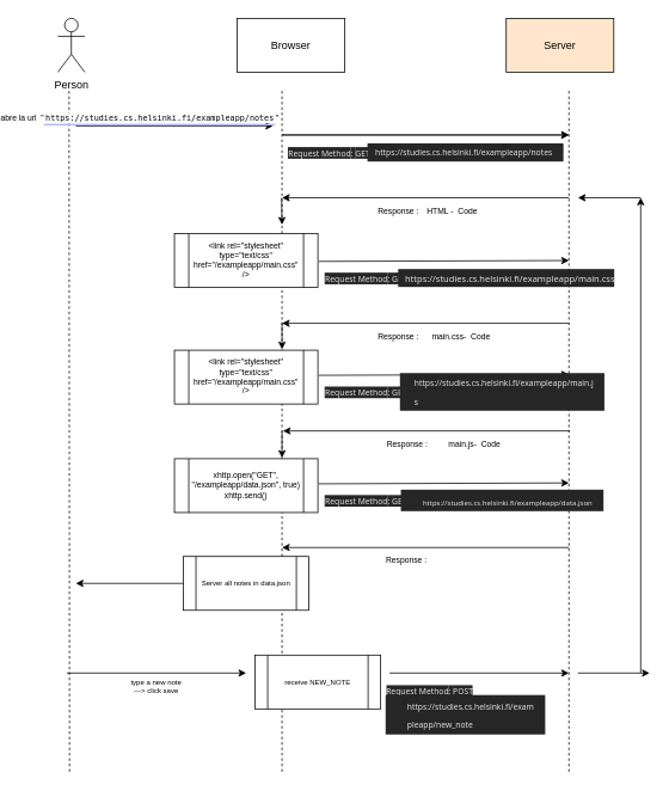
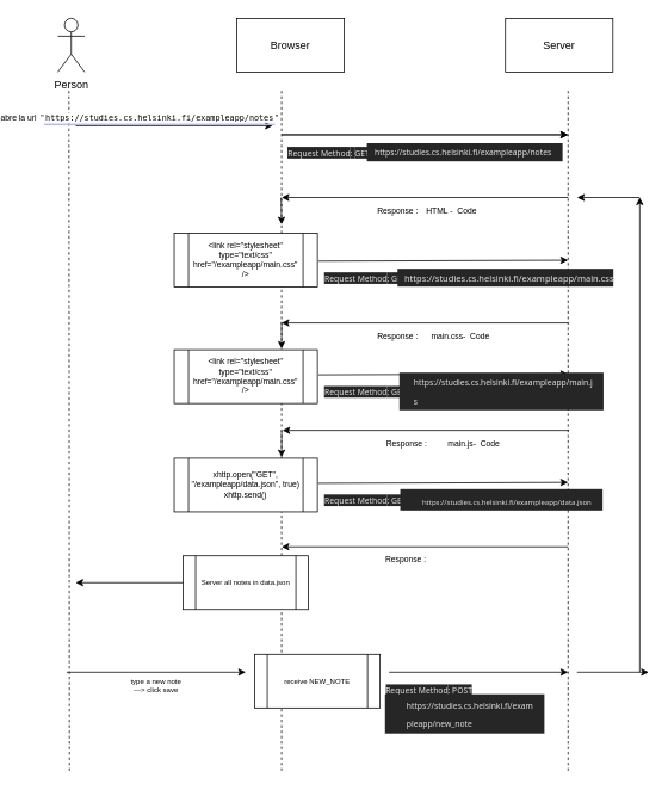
  <mxCell id="0" />
  <mxCell id="1" parent="0" />
  <mxCell id="2" value="Person" style="shape=umlActor;verticalLabelPosition=bottom;verticalAlign=top;html=1;outlineConnect=0;" vertex="1" parent="1"><mxGeometry x="20" y="20" width="30" height="60" as="geometry" /></mxCell>
  <mxCell id="3" value="Browser" style="rounded=0;whiteSpace=wrap;html=1;" vertex="1" parent="1"><mxGeometry x="220" y="20" width="120" height="60" as="geometry" /></mxCell>
- <mxCell id="4" value="Server&lt;br&gt;" style="rounded=0;whiteSpace=wrap;html=1;fillColor=#ffe6cc;" vertex="1" parent="1"><mxGeometry x="520" y="20" width="120" height="60" as="geometry" /></mxCell>
+ <mxCell id="4" value="Server&lt;br&gt;" style="rounded=0;whiteSpace=wrap;html=1;" vertex="1" parent="1"><mxGeometry x="520" y="20" width="120" height="60" as="geometry" /></mxCell>
  <mxCell id="5" value="" style="endArrow=none;dashed=1;html=1;" edge="1" parent="1"><mxGeometry width="50" height="50" relative="1" as="geometry"><mxPoint x="33" y="860" as="sourcePoint" /><mxPoint x="32.5" y="100" as="targetPoint" /><Array as="points"><mxPoint x="32.5" y="150" /></Array></mxGeometry></mxCell>
  <mxCell id="6" value="" style="endArrow=none;dashed=1;html=1;" edge="1" parent="1"><mxGeometry width="50" height="50" relative="1" as="geometry"><mxPoint x="270" y="860" as="sourcePoint" /><mxPoint x="270" y="100" as="targetPoint" /><Array as="points"><mxPoint x="270" y="150" /></Array></mxGeometry></mxCell>
  <mxCell id="7" value="" style="endArrow=none;dashed=1;html=1;" edge="1" parent="1"><mxGeometry width="50" height="50" relative="1" as="geometry"><mxPoint x="590" y="860" as="sourcePoint" /><mxPoint x="590" y="100" as="targetPoint" /><Array as="points"><mxPoint x="590" y="150" /></Array></mxGeometry></mxCell>
  <mxCell id="8" value="" style="endArrow=classic;html=1;" edge="1" parent="1"><mxGeometry width="50" height="50" relative="1" as="geometry"><mxPoint x="40" y="140" as="sourcePoint" /><mxPoint x="260" y="140" as="targetPoint" /></mxGeometry></mxCell>
  <mxCell id="9" value="abre la url&amp;nbsp; &quot;&lt;a style=&quot;box-sizing: inherit; background-color: transparent; color: var(--color-text); text-decoration-line: none; border-width: 0px 0px 2px; border-color: rgb(178, 187, 240); border-image: initial; border-style: solid; padding: 2px; font-family: &amp;quot;IBM Plex Sans&amp;quot;, monospace; font-size: 9px; text-align: left;&quot; target=&quot;_blank&quot; href=&quot;https://studies.cs.helsinki.fi/exampleapp/notes&quot;&gt;https://studies.cs.helsinki.fi/exampleapp/notes&lt;/a&gt;&quot;" style="edgeLabel;html=1;align=center;verticalAlign=middle;resizable=0;points=[];fontSize=9;spacingRight=-18;spacingLeft=2;" vertex="1" connectable="0" parent="8"><mxGeometry x="0.336" y="-5" relative="1" as="geometry"><mxPoint x="-87" y="-15" as="offset" /></mxGeometry></mxCell>
  <mxCell id="10" value="" style="endArrow=classic;html=1;fontSize=9;" edge="1" parent="1"><mxGeometry width="50" height="50" relative="1" as="geometry"><mxPoint x="270" y="150" as="sourcePoint" /><mxPoint x="590" y="150" as="targetPoint" /></mxGeometry></mxCell>
  <mxCell id="11" value="&lt;div style=&quot;display: flex; line-height: 20px; padding-left: 8px; gap: 12px; user-select: text; margin-top: 2px; color: rgb(228, 226, 227); font-family: system-ui, sans-serif; font-size: 9px; text-align: start; background-color: rgb(38, 38, 39);&quot; class=&quot;row&quot;&gt;&lt;div style=&quot;word-break: break-all; display: flex; align-items: center; gap: 2px; font-size: 9px;&quot; class=&quot;header-value&quot;&gt;https://studies.cs.helsinki.fi/exampleapp/notes&lt;/div&gt;&lt;div style=&quot;font-size: 9px;&quot;&gt;&lt;br style=&quot;font-size: 9px;&quot;&gt;&lt;/div&gt;&lt;/div&gt;&lt;div style=&quot;display: flex; line-height: 20px; padding-left: 8px; gap: 12px; user-select: text; color: rgb(228, 226, 227); font-family: system-ui, sans-serif; font-size: 9px; text-align: start; background-color: rgb(38, 38, 39);&quot; class=&quot;row&quot;&gt;&lt;/div&gt;" style="text;html=1;strokeColor=none;fillColor=none;align=center;verticalAlign=middle;whiteSpace=wrap;rounded=0;fontSize=9;" vertex="1" parent="1"><mxGeometry x="360" y="153" width="230" height="30" as="geometry" /></mxCell>
  <mxCell id="12" value="&lt;br style=&quot;&quot;&gt;&lt;span style=&quot;color: rgb(228, 226, 227); font-family: system-ui, sans-serif; text-align: start; text-transform: capitalize; background-color: rgb(38, 38, 39);&quot;&gt;Request Method&lt;/span&gt;&lt;span style=&quot;color: rgb(228, 226, 227); font-family: system-ui, sans-serif; text-align: start; text-transform: capitalize; background-color: rgb(38, 38, 39);&quot;&gt;:&amp;nbsp;&lt;/span&gt;&lt;span style=&quot;color: rgb(228, 226, 227); font-family: system-ui, sans-serif; text-align: start; background-color: rgb(38, 38, 39);&quot;&gt;GET&lt;/span&gt;" style="text;html=1;strokeColor=none;fillColor=none;align=center;verticalAlign=middle;whiteSpace=wrap;rounded=0;fontSize=9;" vertex="1" parent="1"><mxGeometry x="248" y="150" width="150" height="30" as="geometry" /></mxCell>
  <mxCell id="13" value="" style="endArrow=classic;html=1;fontSize=9;" edge="1" parent="1"><mxGeometry width="50" height="50" relative="1" as="geometry"><mxPoint x="590" y="220" as="sourcePoint" /><mxPoint x="270" y="220" as="targetPoint" /></mxGeometry></mxCell>
  <mxCell id="14" value="Response :" style="text;html=1;strokeColor=none;fillColor=none;align=center;verticalAlign=middle;whiteSpace=wrap;rounded=0;fontSize=9;rotation=0;" vertex="1" parent="1"><mxGeometry x="370" y="220" width="60" height="30" as="geometry" /></mxCell>
  <mxCell id="15" value="HTML -&amp;nbsp; Code" style="text;html=1;strokeColor=none;fillColor=none;align=center;verticalAlign=middle;whiteSpace=wrap;rounded=0;fontSize=9;" vertex="1" parent="1"><mxGeometry x="430" y="220" width="60" height="30" as="geometry" /></mxCell>
  <mxCell id="16" value="&amp;lt;link rel=&quot;stylesheet&quot; type=&quot;text/css&quot; href=&quot;/exampleapp/main.css&quot; /&amp;gt;" style="shape=process;whiteSpace=wrap;html=1;backgroundOutline=1;fontSize=9;" vertex="1" parent="1"><mxGeometry x="150" y="260" width="160" height="60" as="geometry" /></mxCell>
  <mxCell id="17" value="" style="endArrow=classic;html=1;fontSize=9;" edge="1" parent="1"><mxGeometry width="50" height="50" relative="1" as="geometry"><mxPoint x="270" y="150" as="sourcePoint" /><mxPoint x="590" y="150" as="targetPoint" /></mxGeometry></mxCell>
  <mxCell id="18" value="&lt;div style=&quot;display: flex; line-height: 20px; padding-left: 8px; gap: 12px; user-select: text; margin-top: 2px; color: rgb(228, 226, 227); font-family: system-ui, sans-serif; font-size: 9px; text-align: start; background-color: rgb(38, 38, 39);&quot; class=&quot;row&quot;&gt;&lt;div style=&quot;word-break: break-all; display: flex; align-items: center; gap: 2px; font-size: 9px;&quot; class=&quot;header-value&quot;&gt;https://studies.cs.helsinki.fi/exampleapp/notes&lt;/div&gt;&lt;div style=&quot;font-size: 9px;&quot;&gt;&lt;br style=&quot;font-size: 9px;&quot;&gt;&lt;/div&gt;&lt;/div&gt;&lt;div style=&quot;display: flex; line-height: 20px; padding-left: 8px; gap: 12px; user-select: text; color: rgb(228, 226, 227); font-family: system-ui, sans-serif; font-size: 9px; text-align: start; background-color: rgb(38, 38, 39);&quot; class=&quot;row&quot;&gt;&lt;/div&gt;" style="text;html=1;strokeColor=none;fillColor=none;align=center;verticalAlign=middle;whiteSpace=wrap;rounded=0;fontSize=9;" vertex="1" parent="1"><mxGeometry x="360" y="153" width="230" height="30" as="geometry" /></mxCell>
  <mxCell id="19" value="&lt;br style=&quot;&quot;&gt;&lt;span style=&quot;color: rgb(228, 226, 227); font-family: system-ui, sans-serif; text-align: start; text-transform: capitalize; background-color: rgb(38, 38, 39);&quot;&gt;Request Method&lt;/span&gt;&lt;span style=&quot;color: rgb(228, 226, 227); font-family: system-ui, sans-serif; text-align: start; text-transform: capitalize; background-color: rgb(38, 38, 39);&quot;&gt;:&amp;nbsp;&lt;/span&gt;&lt;span style=&quot;color: rgb(228, 226, 227); font-family: system-ui, sans-serif; text-align: start; background-color: rgb(38, 38, 39);&quot;&gt;GET&lt;/span&gt;" style="text;html=1;strokeColor=none;fillColor=none;align=center;verticalAlign=middle;whiteSpace=wrap;rounded=0;fontSize=9;" vertex="1" parent="1"><mxGeometry x="289" y="290" width="150" height="30" as="geometry" /></mxCell>
  <mxCell id="20" value="" style="endArrow=classic;html=1;fontSize=9;exitX=0.147;exitY=0.033;exitDx=0;exitDy=0;exitPerimeter=0;" edge="1" parent="1" source="19"><mxGeometry width="50" height="50" relative="1" as="geometry"><mxPoint x="320" y="290" as="sourcePoint" /><mxPoint x="590" y="290" as="targetPoint" /></mxGeometry></mxCell>
  <mxCell id="21" value="&lt;div style=&quot;display: flex; line-height: 20px; padding-left: 8px; gap: 12px; user-select: text; margin-top: 2px; color: rgb(228, 226, 227); font-family: system-ui, sans-serif; font-size: 10px; text-align: start; background-color: rgb(38, 38, 39);&quot; class=&quot;row&quot;&gt;&lt;div style=&quot;font-size: 10px;&quot;&gt;&lt;span style=&quot;font-size: 10px;&quot;&gt;https://studies.cs.helsinki.fi/exampleapp/main.css&lt;/span&gt;&lt;br style=&quot;font-size: 10px;&quot;&gt;&lt;/div&gt;&lt;/div&gt;&lt;div style=&quot;display: flex; line-height: 20px; padding-left: 8px; gap: 12px; user-select: text; color: rgb(228, 226, 227); font-family: system-ui, sans-serif; font-size: 10px; text-align: start; background-color: rgb(38, 38, 39);&quot; class=&quot;row&quot;&gt;&lt;/div&gt;" style="text;html=1;strokeColor=none;fillColor=none;align=center;verticalAlign=middle;whiteSpace=wrap;rounded=0;fontSize=10;" vertex="1" parent="1"><mxGeometry x="410" y="293" width="221" height="30" as="geometry" /></mxCell>
  <mxCell id="22" value="" style="endArrow=classic;html=1;fontSize=9;" edge="1" parent="1"><mxGeometry width="50" height="50" relative="1" as="geometry"><mxPoint x="590" y="360" as="sourcePoint" /><mxPoint x="270" y="360" as="targetPoint" /></mxGeometry></mxCell>
  <mxCell id="23" value="&amp;lt;link rel=&quot;stylesheet&quot; type=&quot;text/css&quot; href=&quot;/exampleapp/main.css&quot; /&amp;gt;" style="shape=process;whiteSpace=wrap;html=1;backgroundOutline=1;fontSize=9;" vertex="1" parent="1"><mxGeometry x="150" y="390" width="160" height="60" as="geometry" /></mxCell>
  <mxCell id="24" value="Response :" style="text;html=1;strokeColor=none;fillColor=none;align=center;verticalAlign=middle;whiteSpace=wrap;rounded=0;fontSize=9;rotation=0;" vertex="1" parent="1"><mxGeometry x="370" y="360" width="60" height="30" as="geometry" /></mxCell>
  <mxCell id="25" value="main.css-&amp;nbsp; Code" style="text;html=1;strokeColor=none;fillColor=none;align=center;verticalAlign=middle;whiteSpace=wrap;rounded=0;fontSize=9;" vertex="1" parent="1"><mxGeometry x="430" y="360" width="80" height="30" as="geometry" /></mxCell>
  <mxCell id="26" value="" style="endArrow=classic;html=1;fontSize=10;" edge="1" parent="1"><mxGeometry width="50" height="50" relative="1" as="geometry"><mxPoint x="270" y="359" as="sourcePoint" /><mxPoint x="270" y="389" as="targetPoint" /></mxGeometry></mxCell>
  <mxCell id="27" value="" style="endArrow=classic;html=1;fontSize=10;" edge="1" parent="1"><mxGeometry width="50" height="50" relative="1" as="geometry"><mxPoint x="269.5" y="220" as="sourcePoint" /><mxPoint x="270" y="250" as="targetPoint" /></mxGeometry></mxCell>
  <mxCell id="28" value="&lt;br style=&quot;&quot;&gt;&lt;span style=&quot;color: rgb(228, 226, 227); font-family: system-ui, sans-serif; text-align: start; text-transform: capitalize; background-color: rgb(38, 38, 39);&quot;&gt;Request Method&lt;/span&gt;&lt;span style=&quot;color: rgb(228, 226, 227); font-family: system-ui, sans-serif; text-align: start; text-transform: capitalize; background-color: rgb(38, 38, 39);&quot;&gt;:&amp;nbsp;&lt;/span&gt;&lt;span style=&quot;color: rgb(228, 226, 227); font-family: system-ui, sans-serif; text-align: start; background-color: rgb(38, 38, 39);&quot;&gt;GET&lt;/span&gt;" style="text;html=1;strokeColor=none;fillColor=none;align=center;verticalAlign=middle;whiteSpace=wrap;rounded=0;fontSize=9;" vertex="1" parent="1"><mxGeometry x="289" y="417" width="150" height="30" as="geometry" /></mxCell>
  <mxCell id="29" value="" style="endArrow=classic;html=1;fontSize=9;exitX=0.147;exitY=0.033;exitDx=0;exitDy=0;exitPerimeter=0;" edge="1" parent="1" source="28"><mxGeometry width="50" height="50" relative="1" as="geometry"><mxPoint x="320" y="417" as="sourcePoint" /><mxPoint x="590" y="417" as="targetPoint" /></mxGeometry></mxCell>
  <mxCell id="30" value="&lt;div style=&quot;display: flex; line-height: 20px; padding-left: 8px; gap: 12px; user-select: text; margin-top: 2px; color: rgb(228, 226, 227); font-family: system-ui, sans-serif; font-size: 10px; text-align: start; background-color: rgb(38, 38, 39);&quot; class=&quot;row&quot;&gt;&lt;div style=&quot;font-size: 10px;&quot;&gt;&lt;div style=&quot;display: flex; line-height: 20px; padding-left: 8px; gap: 12px; user-select: text; margin-top: 2px; font-size: 9px;&quot; class=&quot;row&quot;&gt;&lt;div style=&quot;word-break: break-all; display: flex; align-items: center; gap: 2px;&quot; class=&quot;header-value&quot;&gt;https://studies.cs.helsinki.fi/exampleapp/main.js&lt;/div&gt;&lt;div&gt;&lt;br&gt;&lt;/div&gt;&lt;/div&gt;&lt;div style=&quot;display: flex; line-height: 20px; padding-left: 8px; gap: 12px; user-select: text; font-size: 12px;&quot; class=&quot;row&quot;&gt;&lt;/div&gt;&lt;/div&gt;&lt;/div&gt;&lt;div style=&quot;display: flex; line-height: 20px; padding-left: 8px; gap: 12px; user-select: text; color: rgb(228, 226, 227); font-family: system-ui, sans-serif; font-size: 10px; text-align: start; background-color: rgb(38, 38, 39);&quot; class=&quot;row&quot;&gt;&lt;/div&gt;" style="text;html=1;strokeColor=none;fillColor=none;align=center;verticalAlign=middle;whiteSpace=wrap;rounded=0;fontSize=10;" vertex="1" parent="1"><mxGeometry x="401" y="420" width="230" height="30" as="geometry" /></mxCell>
  <mxCell id="31" value="" style="endArrow=classic;html=1;fontSize=9;" edge="1" parent="1"><mxGeometry width="50" height="50" relative="1" as="geometry"><mxPoint x="591" y="480" as="sourcePoint" /><mxPoint x="271" y="480" as="targetPoint" /></mxGeometry></mxCell>
  <mxCell id="32" value="Response :" style="text;html=1;strokeColor=none;fillColor=none;align=center;verticalAlign=middle;whiteSpace=wrap;rounded=0;fontSize=9;rotation=0;" vertex="1" parent="1"><mxGeometry x="380" y="480" width="60" height="30" as="geometry" /></mxCell>
  <mxCell id="33" value="main.js-&amp;nbsp; Code" style="text;html=1;strokeColor=none;fillColor=none;align=center;verticalAlign=middle;whiteSpace=wrap;rounded=0;fontSize=9;" vertex="1" parent="1"><mxGeometry x="440" y="480" width="90" height="30" as="geometry" /></mxCell>
  <mxCell id="34" value="&lt;div&gt;xhttp.open(&quot;GET&quot;, &quot;/exampleapp/data.json&quot;, true)&lt;/div&gt;&lt;div&gt;xhttp.send()&lt;/div&gt;" style="shape=process;whiteSpace=wrap;html=1;backgroundOutline=1;fontSize=9;" vertex="1" parent="1"><mxGeometry x="150" y="511" width="160" height="60" as="geometry" /></mxCell>
  <mxCell id="35" value="" style="endArrow=classic;html=1;fontSize=10;" edge="1" parent="1"><mxGeometry width="50" height="50" relative="1" as="geometry"><mxPoint x="270" y="480" as="sourcePoint" /><mxPoint x="270" y="510" as="targetPoint" /></mxGeometry></mxCell>
  <mxCell id="36" value="&lt;br style=&quot;&quot;&gt;&lt;span style=&quot;color: rgb(228, 226, 227); font-family: system-ui, sans-serif; text-align: start; text-transform: capitalize; background-color: rgb(38, 38, 39);&quot;&gt;Request Method&lt;/span&gt;&lt;span style=&quot;color: rgb(228, 226, 227); font-family: system-ui, sans-serif; text-align: start; text-transform: capitalize; background-color: rgb(38, 38, 39);&quot;&gt;:&amp;nbsp;&lt;/span&gt;&lt;span style=&quot;color: rgb(228, 226, 227); font-family: system-ui, sans-serif; text-align: start; background-color: rgb(38, 38, 39);&quot;&gt;GET&lt;/span&gt;" style="text;html=1;strokeColor=none;fillColor=none;align=center;verticalAlign=middle;whiteSpace=wrap;rounded=0;fontSize=9;" vertex="1" parent="1"><mxGeometry x="289" y="538" width="150" height="30" as="geometry" /></mxCell>
  <mxCell id="37" value="" style="endArrow=classic;html=1;fontSize=9;exitX=0.147;exitY=0.033;exitDx=0;exitDy=0;exitPerimeter=0;" edge="1" parent="1" source="36"><mxGeometry width="50" height="50" relative="1" as="geometry"><mxPoint x="320" y="538" as="sourcePoint" /><mxPoint x="590" y="538" as="targetPoint" /></mxGeometry></mxCell>
  <mxCell id="38" value="&lt;div style=&quot;display: flex; line-height: 20px; padding-left: 8px; gap: 12px; user-select: text; margin-top: 2px; color: rgb(228, 226, 227); font-family: system-ui, sans-serif; font-size: 10px; text-align: start; background-color: rgb(38, 38, 39);&quot; class=&quot;row&quot;&gt;&lt;div style=&quot;font-size: 10px;&quot;&gt;&lt;div style=&quot;display: flex; line-height: 20px; padding-left: 8px; gap: 12px; user-select: text; margin-top: 2px; font-size: 9px;&quot; class=&quot;row&quot;&gt;&lt;div&gt;&lt;div style=&quot;display: flex; line-height: 20px; padding-left: 8px; gap: 12px; user-select: text; margin-top: 2px; font-size: 8px;&quot; class=&quot;row&quot;&gt;&lt;div style=&quot;word-break: break-all; display: flex; align-items: center; gap: 2px;&quot; class=&quot;header-value&quot;&gt;https://studies.cs.helsinki.fi/exampleapp/data.json&lt;/div&gt;&lt;div&gt;&lt;br&gt;&lt;/div&gt;&lt;/div&gt;&lt;div style=&quot;display: flex; line-height: 20px; padding-left: 8px; gap: 12px; user-select: text; font-size: 12px;&quot; class=&quot;row&quot;&gt;&lt;/div&gt;&lt;/div&gt;&lt;/div&gt;&lt;div style=&quot;display: flex; line-height: 20px; padding-left: 8px; gap: 12px; user-select: text; font-size: 12px;&quot; class=&quot;row&quot;&gt;&lt;/div&gt;&lt;/div&gt;&lt;/div&gt;&lt;div style=&quot;display: flex; line-height: 20px; padding-left: 8px; gap: 12px; user-select: text; color: rgb(228, 226, 227); font-family: system-ui, sans-serif; font-size: 10px; text-align: start; background-color: rgb(38, 38, 39);&quot; class=&quot;row&quot;&gt;&lt;/div&gt;" style="text;html=1;strokeColor=none;fillColor=none;align=center;verticalAlign=middle;whiteSpace=wrap;rounded=0;fontSize=10;" vertex="1" parent="1"><mxGeometry x="401" y="541" width="230" height="30" as="geometry" /></mxCell>
  <mxCell id="39" value="" style="endArrow=classic;html=1;fontSize=9;" edge="1" parent="1"><mxGeometry width="50" height="50" relative="1" as="geometry"><mxPoint x="590" y="610" as="sourcePoint" /><mxPoint x="270" y="610" as="targetPoint" /></mxGeometry></mxCell>
  <mxCell id="40" value="Response :" style="text;html=1;strokeColor=none;fillColor=none;align=center;verticalAlign=middle;whiteSpace=wrap;rounded=0;fontSize=9;rotation=0;" vertex="1" parent="1"><mxGeometry x="379" y="610" width="60" height="30" as="geometry" /></mxCell>
  <mxCell id="41" value="Server all notes in data.json" style="shape=process;whiteSpace=wrap;html=1;backgroundOutline=1;fontSize=8;" vertex="1" parent="1"><mxGeometry x="160" y="620" width="140" height="60" as="geometry" /></mxCell>
  <mxCell id="42" value="" style="endArrow=classic;html=1;fontSize=8;exitX=0;exitY=0.5;exitDx=0;exitDy=0;" edge="1" parent="1" source="41"><mxGeometry width="50" height="50" relative="1" as="geometry"><mxPoint x="150" y="650" as="sourcePoint" /><mxPoint x="40" y="650" as="targetPoint" /></mxGeometry></mxCell>
  <mxCell id="43" value="" style="endArrow=classic;html=1;fontSize=8;" edge="1" parent="1"><mxGeometry width="50" height="50" relative="1" as="geometry"><mxPoint x="30" y="750" as="sourcePoint" /><mxPoint x="230" y="750" as="targetPoint" /></mxGeometry></mxCell>
  <mxCell id="44" value="type a new note ---&amp;gt; click save" style="text;html=1;strokeColor=none;fillColor=none;align=center;verticalAlign=middle;whiteSpace=wrap;rounded=0;fontSize=8;" vertex="1" parent="1"><mxGeometry x="100" y="750" width="60" height="30" as="geometry" /></mxCell>
  <mxCell id="45" value="receive NEW_NOTE" style="shape=process;whiteSpace=wrap;html=1;backgroundOutline=1;fontSize=8;" vertex="1" parent="1"><mxGeometry x="240" y="730" width="140" height="60" as="geometry" /></mxCell>
  <mxCell id="46" value="" style="endArrow=classic;html=1;fontSize=8;" edge="1" parent="1"><mxGeometry width="50" height="50" relative="1" as="geometry"><mxPoint x="390" y="750" as="sourcePoint" /><mxPoint x="590" y="750" as="targetPoint" /></mxGeometry></mxCell>
  <mxCell id="47" value="&lt;br style=&quot;&quot;&gt;&lt;span style=&quot;color: rgb(228, 226, 227); font-family: system-ui, sans-serif; text-align: start; text-transform: capitalize; background-color: rgb(38, 38, 39);&quot;&gt;Request Method&lt;/span&gt;&lt;span style=&quot;color: rgb(228, 226, 227); font-family: system-ui, sans-serif; text-align: start; text-transform: capitalize; background-color: rgb(38, 38, 39);&quot;&gt;:&amp;nbsp;&lt;/span&gt;&lt;span style=&quot;color: rgb(228, 226, 227); font-family: system-ui, sans-serif; text-align: start; background-color: rgb(38, 38, 39);&quot;&gt;POST&lt;/span&gt;" style="text;html=1;strokeColor=none;fillColor=none;align=center;verticalAlign=middle;whiteSpace=wrap;rounded=0;fontSize=9;" vertex="1" parent="1"><mxGeometry x="380" y="750" width="110" height="30" as="geometry" /></mxCell>
  <mxCell id="48" value="&lt;div style=&quot;display: flex; line-height: 20px; padding-left: 8px; gap: 12px; user-select: text; margin-top: 2px; color: rgb(228, 226, 227); font-family: system-ui, sans-serif; font-size: 10px; text-align: start; background-color: rgb(38, 38, 39);&quot; class=&quot;row&quot;&gt;&lt;div style=&quot;font-size: 10px;&quot;&gt;&lt;div style=&quot;display: flex; line-height: 20px; padding-left: 8px; gap: 12px; user-select: text; margin-top: 2px; font-size: 9px;&quot; class=&quot;row&quot;&gt;&lt;div&gt;&lt;div style=&quot;display: flex; line-height: 20px; padding-left: 8px; gap: 12px; user-select: text; margin-top: 2px;&quot; class=&quot;row&quot;&gt;&lt;div style=&quot;word-break: break-all; display: flex; align-items: center; gap: 2px;&quot; class=&quot;header-value&quot;&gt;https://studies.cs.helsinki.fi/exampleapp/new_note&lt;/div&gt;&lt;div&gt;&lt;br&gt;&lt;/div&gt;&lt;/div&gt;&lt;div style=&quot;display: flex; line-height: 20px; padding-left: 8px; gap: 12px; user-select: text; font-size: 12px;&quot; class=&quot;row&quot;&gt;&lt;/div&gt;&lt;/div&gt;&lt;/div&gt;&lt;div style=&quot;display: flex; line-height: 20px; padding-left: 8px; gap: 12px; user-select: text; font-size: 12px;&quot; class=&quot;row&quot;&gt;&lt;/div&gt;&lt;/div&gt;&lt;/div&gt;&lt;div style=&quot;display: flex; line-height: 20px; padding-left: 8px; gap: 12px; user-select: text; color: rgb(228, 226, 227); font-family: system-ui, sans-serif; font-size: 10px; text-align: start; background-color: rgb(38, 38, 39);&quot; class=&quot;row&quot;&gt;&lt;/div&gt;" style="text;html=1;strokeColor=none;fillColor=none;align=center;verticalAlign=middle;whiteSpace=wrap;rounded=0;fontSize=10;" vertex="1" parent="1"><mxGeometry x="385" y="780" width="180" height="30" as="geometry" /></mxCell>
  <mxCell id="49" value="" style="endArrow=classic;html=1;fontSize=9;" edge="1" parent="1"><mxGeometry width="50" height="50" relative="1" as="geometry"><mxPoint x="600" y="750" as="sourcePoint" /><mxPoint x="680" y="750" as="targetPoint" /></mxGeometry></mxCell>
  <mxCell id="50" value="" style="endArrow=classic;html=1;fontSize=9;" edge="1" parent="1"><mxGeometry width="50" height="50" relative="1" as="geometry"><mxPoint x="670" y="750" as="sourcePoint" /><mxPoint x="670" y="220" as="targetPoint" /></mxGeometry></mxCell>
  <mxCell id="51" value="" style="endArrow=classic;html=1;fontSize=9;" edge="1" parent="1"><mxGeometry width="50" height="50" relative="1" as="geometry"><mxPoint x="670" y="220" as="sourcePoint" /><mxPoint x="600" y="220" as="targetPoint" /></mxGeometry></mxCell>
